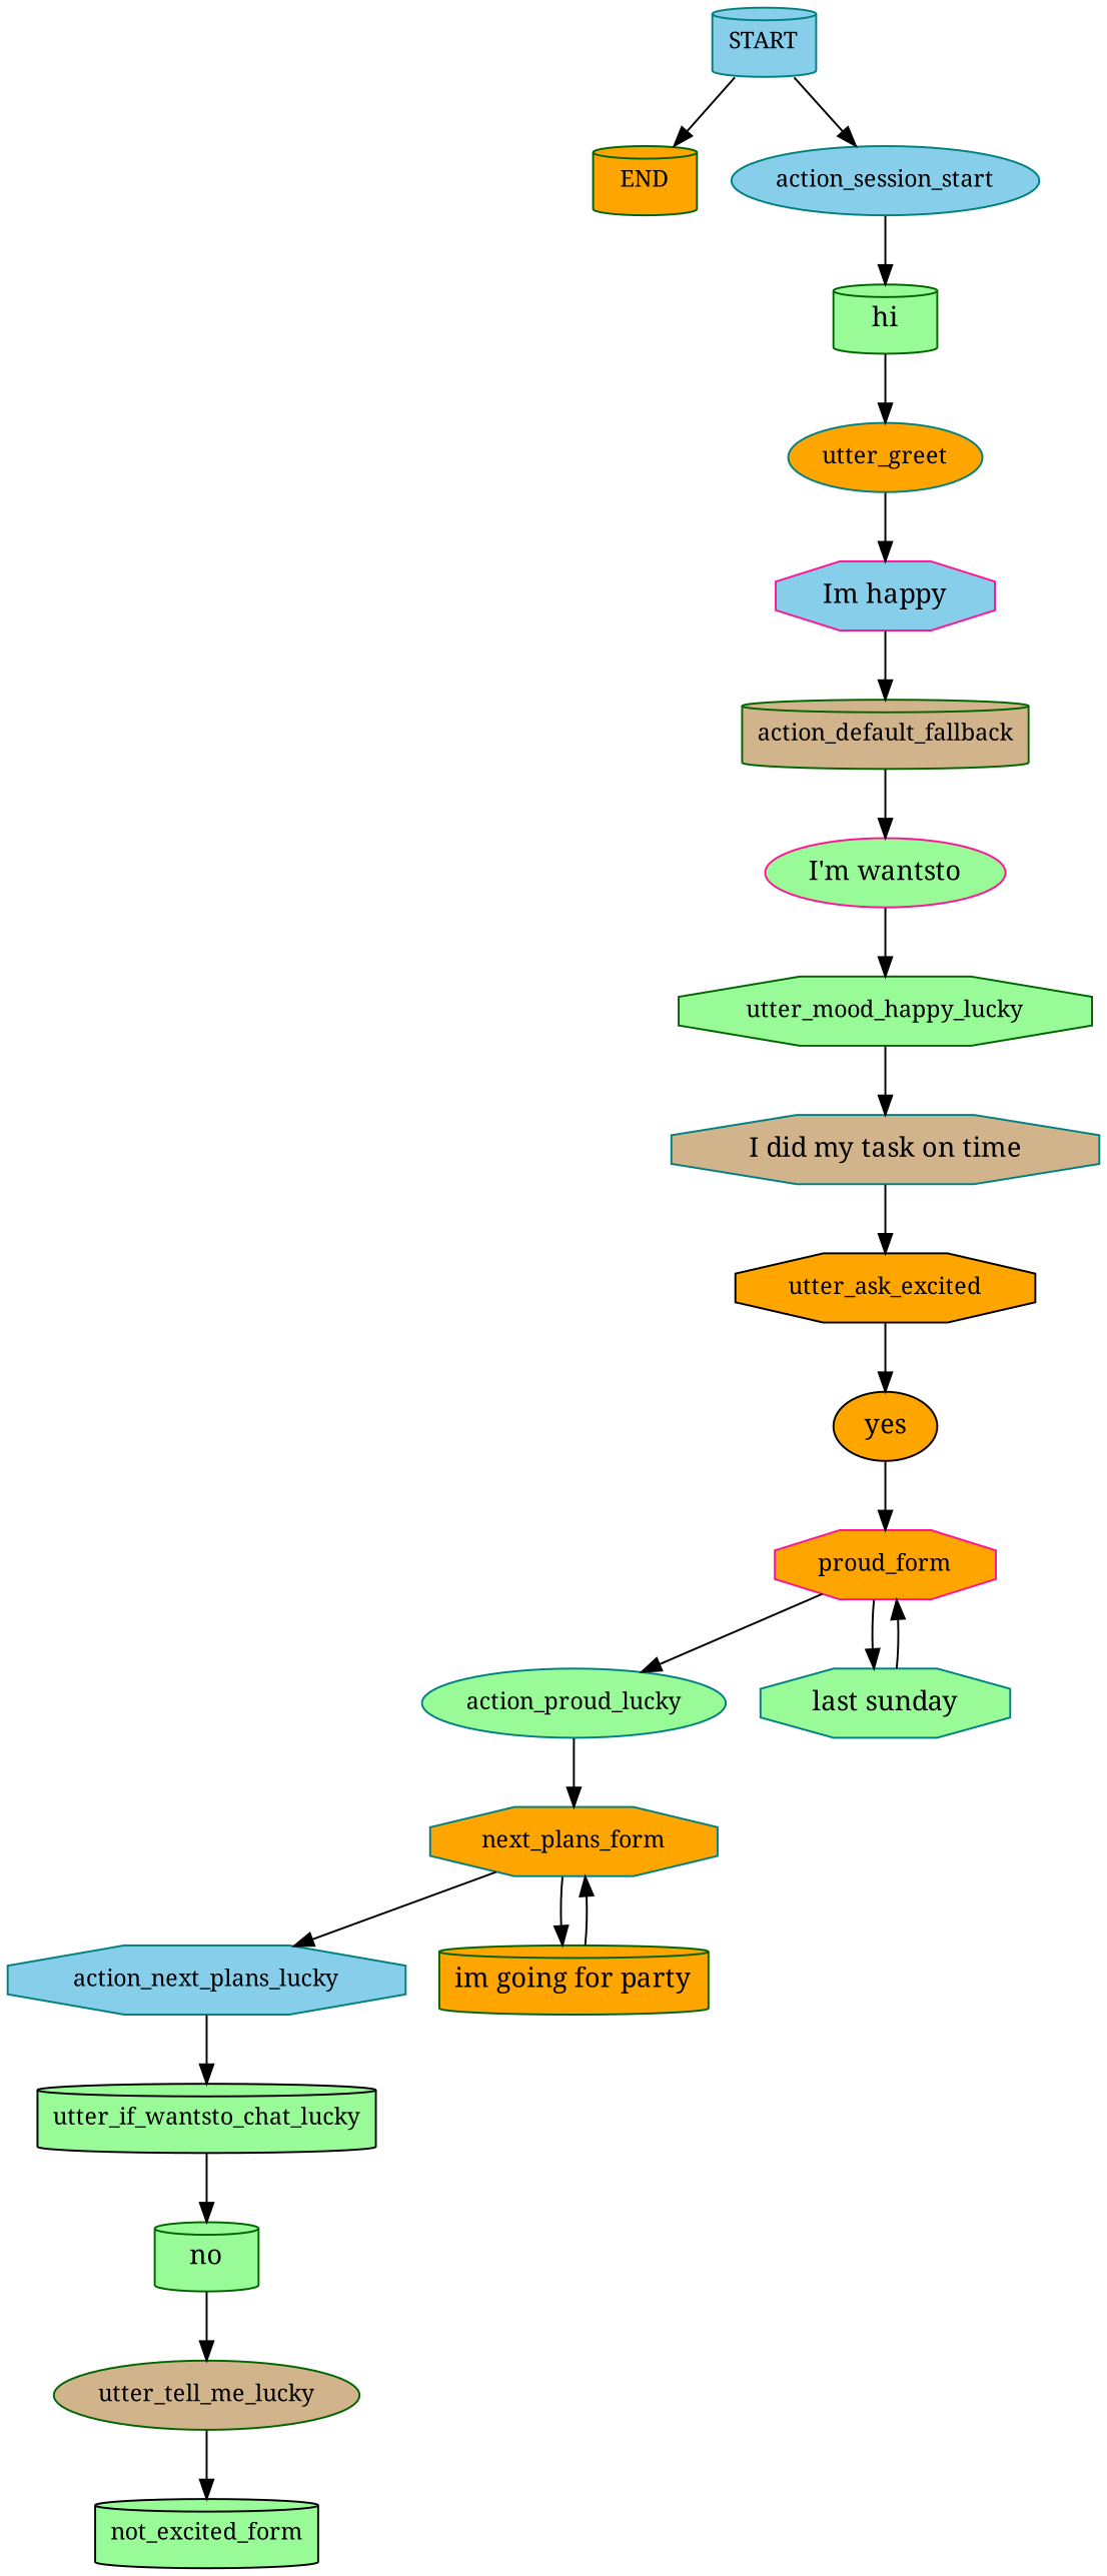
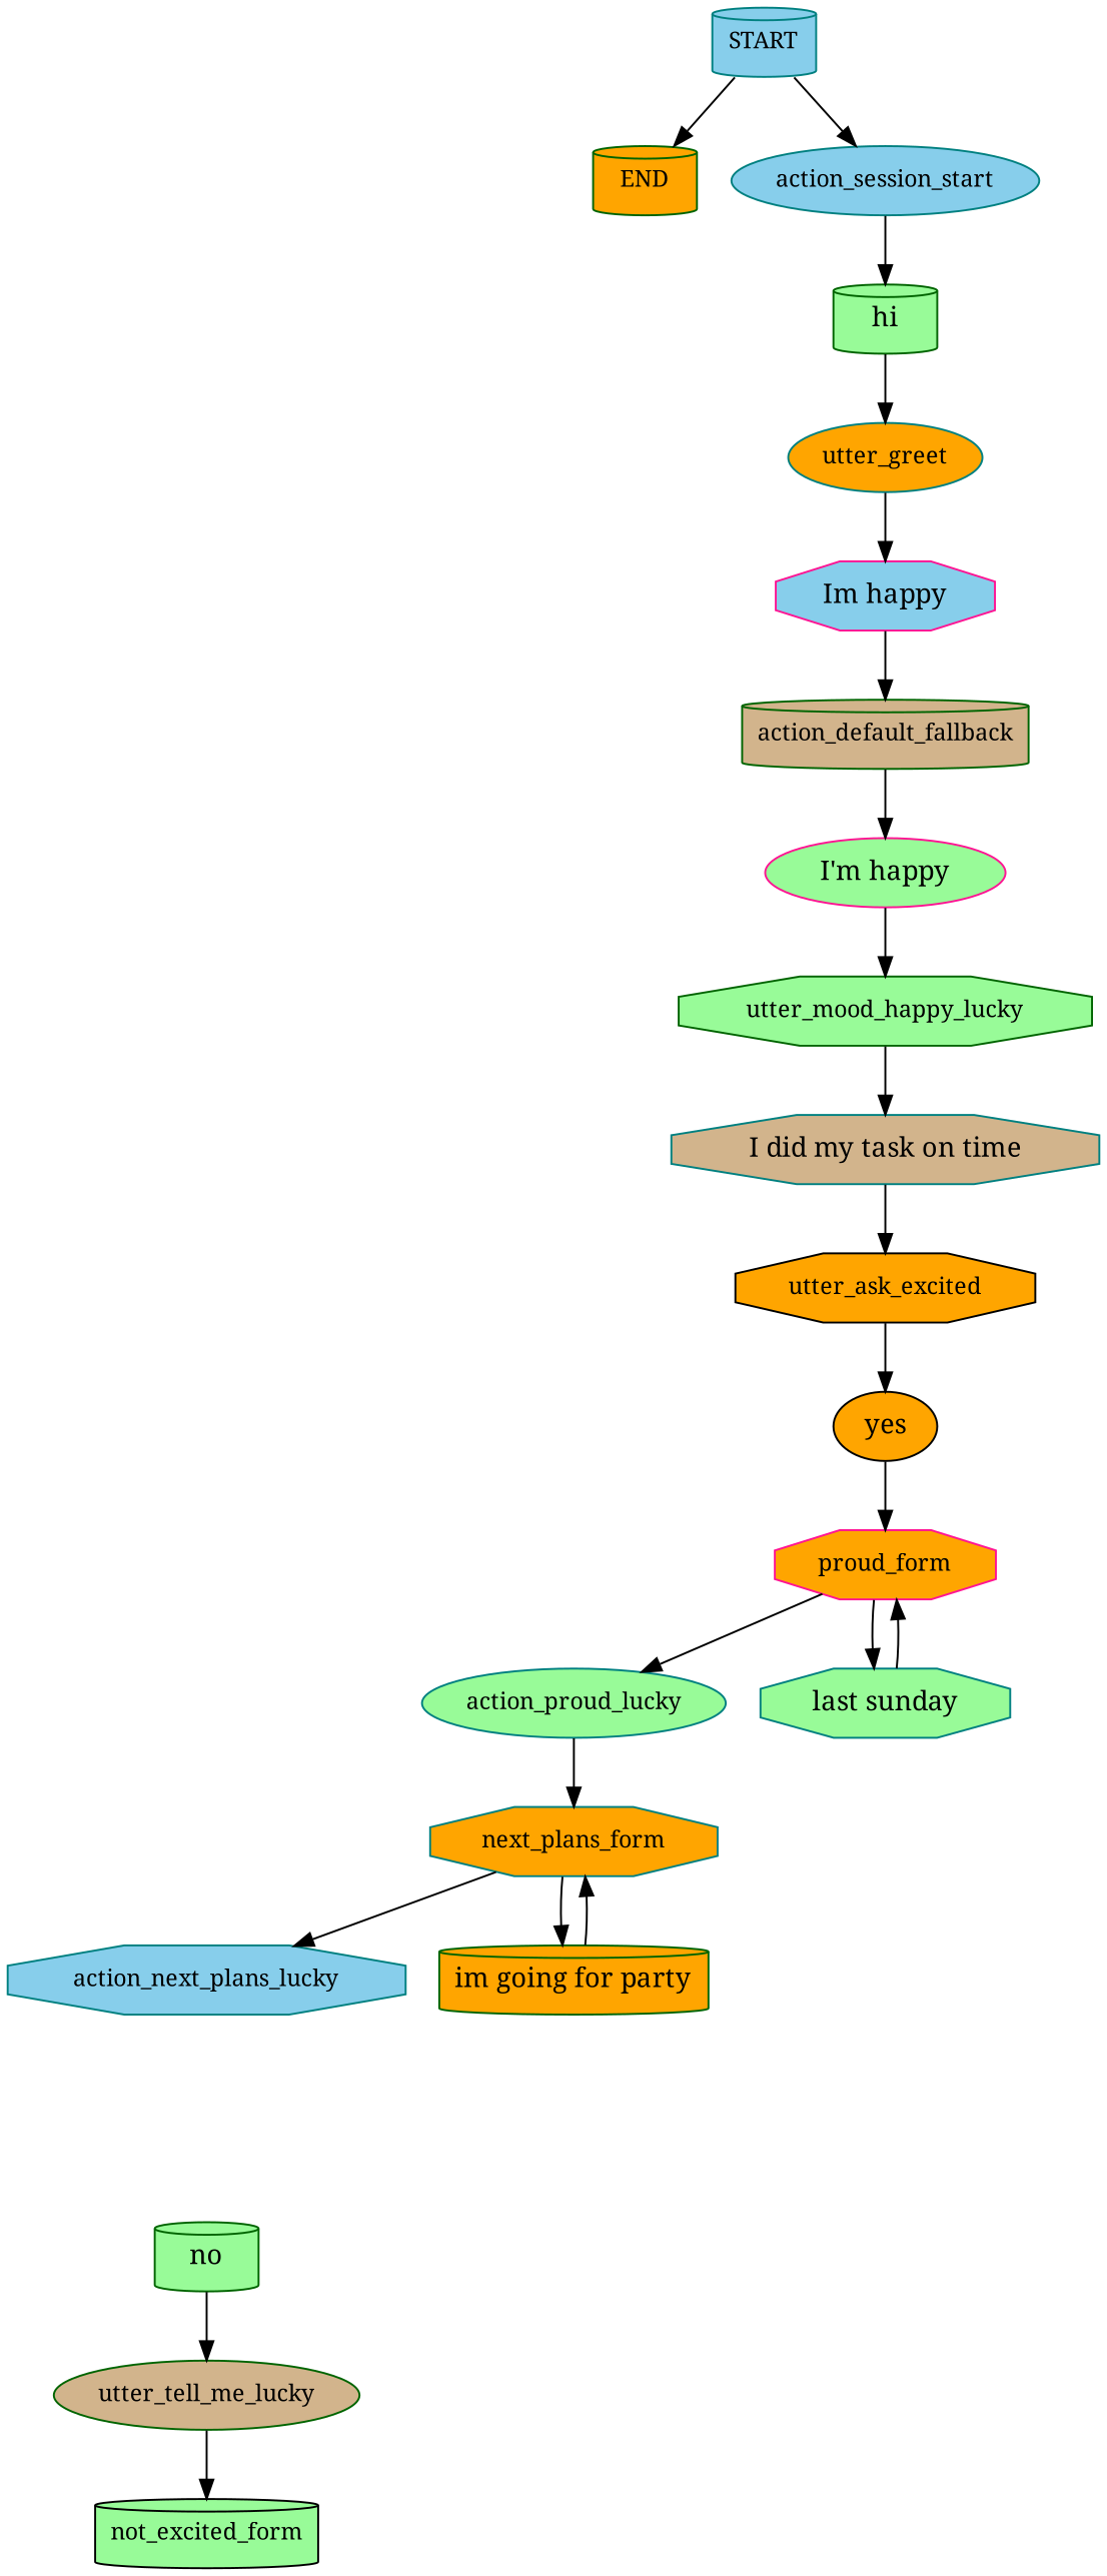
  digraph {
    fontname="Noto Serif"
    node [color=teal fillcolor=palegreen fontname="Noto Serif" fontsize=12 shape=cylinder style=filled]
    edge [fontname="Noto Serif"]
    n1 [fillcolor=skyblue label=START]
    n2 [color=darkgreen fillcolor=orange label=END]
    n3 [fillcolor=skyblue label=action_session_start shape=ellipse]
    n4 [color=darkgreen label=hi fontsize=""]
    n5 [fillcolor=orange label=utter_greet shape=ellipse]
    n6 [color=deeppink fillcolor=skyblue label="Im happy" shape=octagon fontsize=""]
    n7 [color=darkgreen fillcolor=tan label=action_default_fallback]
-   n8 [color=deeppink label="I'm wantsto" shape=ellipse fontsize=""]
+   n8 [color=deeppink label="I'm happy" shape=ellipse fontsize=""]
    n9 [color=darkgreen label=utter_mood_happy_lucky shape=octagon]
    n10 [fillcolor=tan label="I did my task on time" shape=octagon fontsize=""]
    n11 [color=black fillcolor=orange label=utter_ask_excited shape=octagon]
    n12 [color=black fillcolor=orange label=yes shape=ellipse fontsize=""]
    n13 [color=deeppink fillcolor=orange label=proud_form shape=octagon]
    n14 [label=action_proud_lucky shape=ellipse]
    n15 [label="last sunday" shape=octagon fontsize=""]
    n16 [fillcolor=orange label=next_plans_form shape=octagon]
    n17 [fillcolor=skyblue label=action_next_plans_lucky shape=octagon]
    n18 [color=darkgreen fillcolor=orange label="im going for party" fontsize=""]
-   n19 [color=black label=utter_if_wantsto_chat_lucky]
    n20 [color=darkgreen label=no fontsize=""]
    n21 [color=darkgreen fillcolor=tan label=utter_tell_me_lucky shape=ellipse]
    n22 [color=black label=not_excited_form]
    n1 -> n2
    n1 -> n3
    n3 -> n4
    n4 -> n5
    n5 -> n6
    n6 -> n7
    n7 -> n8
    n8 -> n9
    n9 -> n10
    n10 -> n11
    n11 -> n12
    n12 -> n13
    n13 -> n14
    n13 -> n15
    n14 -> n16
    n15 -> n13
    n16 -> n17
    n16 -> n18
-   n17 -> n19
    n18 -> n16
-   n19 -> n20
    n20 -> n21
    n21 -> n22
  }
